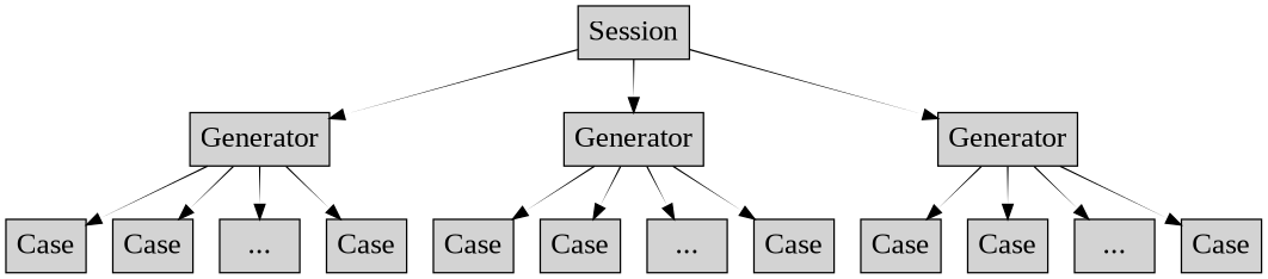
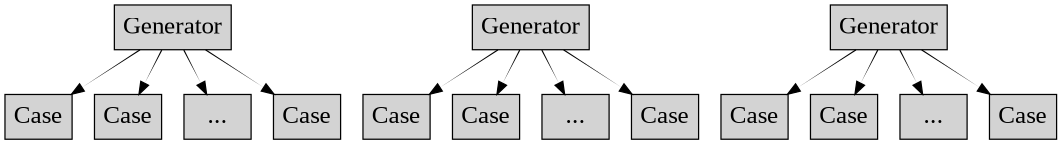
  digraph {
    rankdir=TB
    fontname="Liberation Serif"
    node [fontname="Liberation Serif" fontsize=20 margin=.1 penwidth=1 shape=box style=filled]
    edge [shape=rectangle style=tapered fontname="Liberation Serif"]
-   n1 [label=Session]
    n2 [label=Generator]
    n3 [label=Generator]
    n4 [label=Generator]
    n5 [label=Case]
    n6 [label=Case]
    n7 [label="..."]
    n8 [label=Case]
    n9 [label=Case]
    n10 [label=Case]
    n11 [label="..."]
    n12 [label=Case]
    n13 [label=Case]
    n14 [label=Case]
    n15 [label="..."]
    n16 [label=Case]
-   n1 -> n2
-   n1 -> n3
-   n1 -> n4
    n2 -> n5
    n2 -> n6
    n2 -> n7
    n2 -> n8
    n3 -> n9
    n3 -> n10
    n3 -> n11
    n3 -> n12
    n4 -> n13
    n4 -> n14
    n4 -> n15
    n4 -> n16
  }
